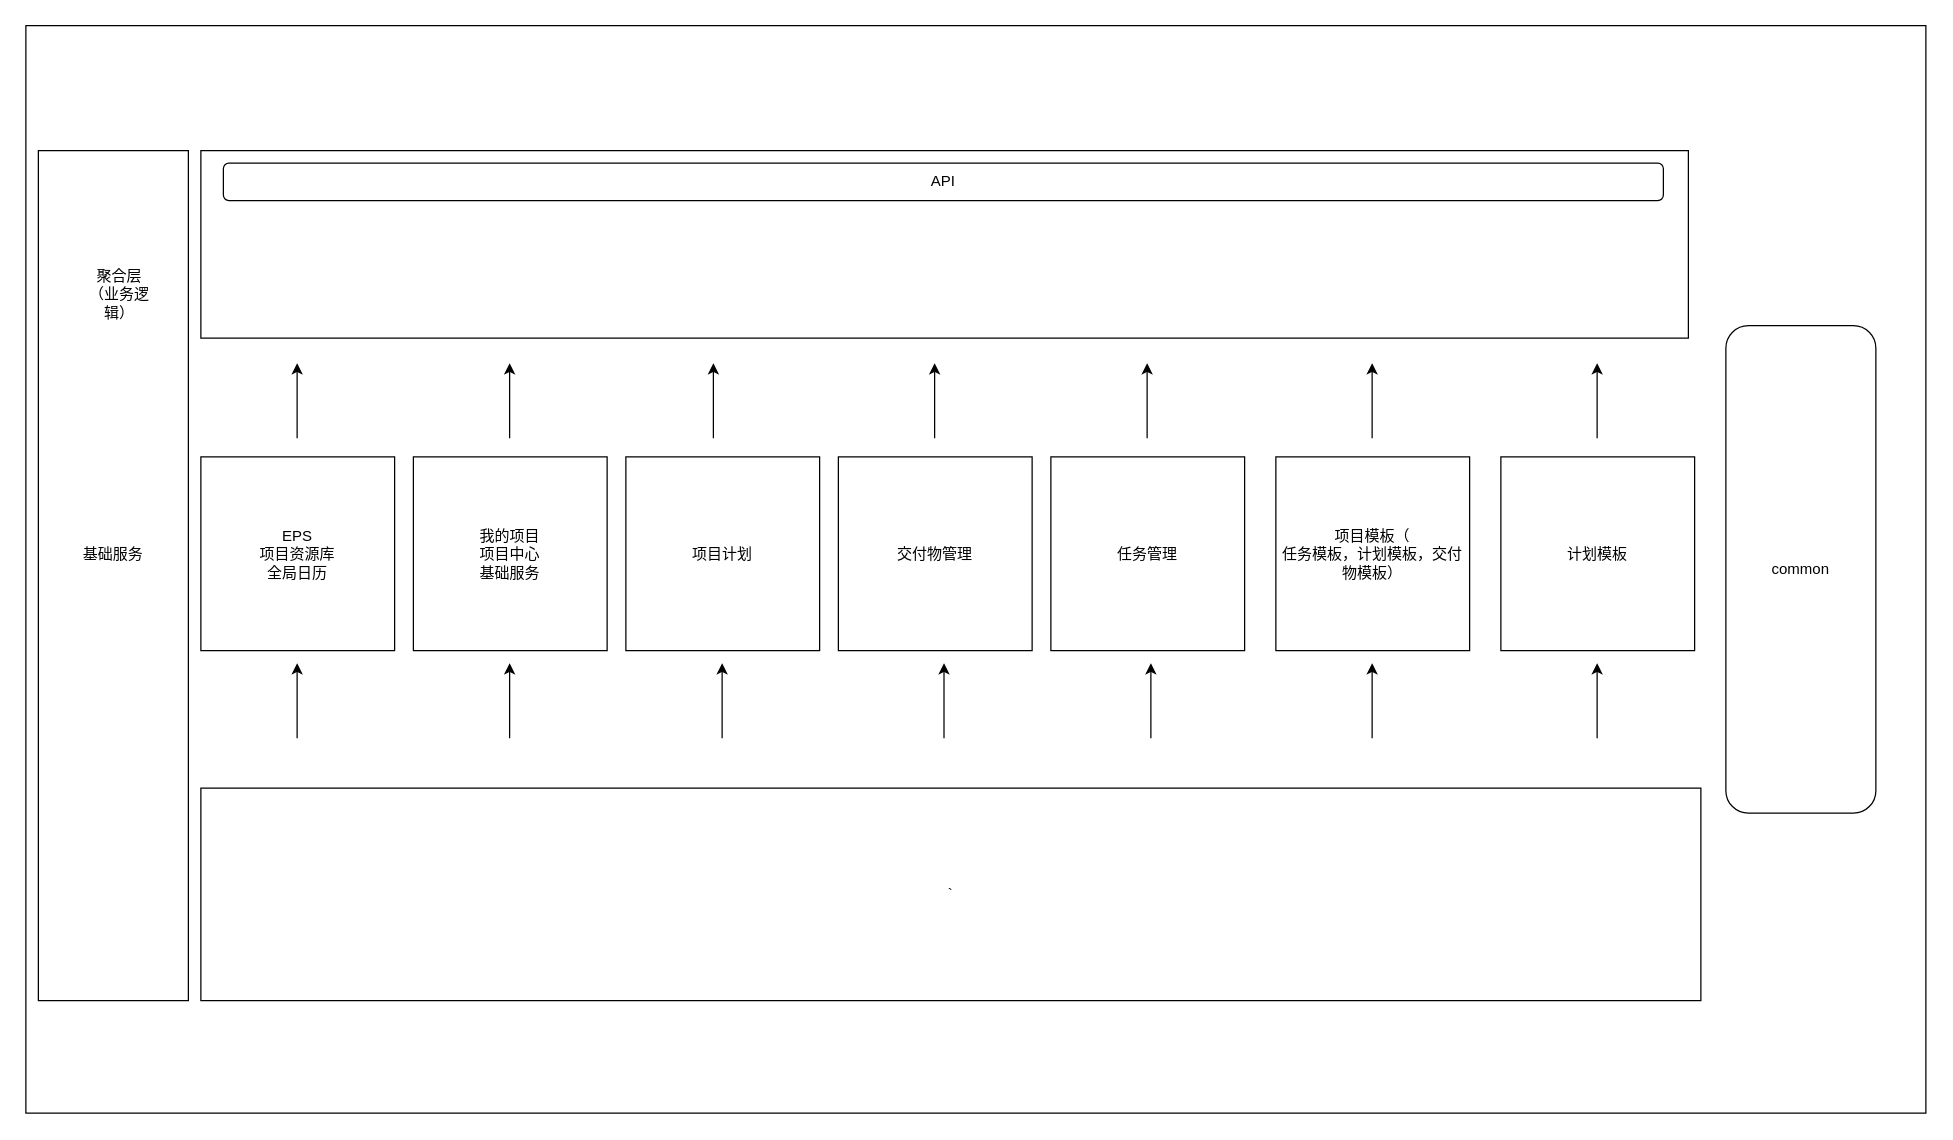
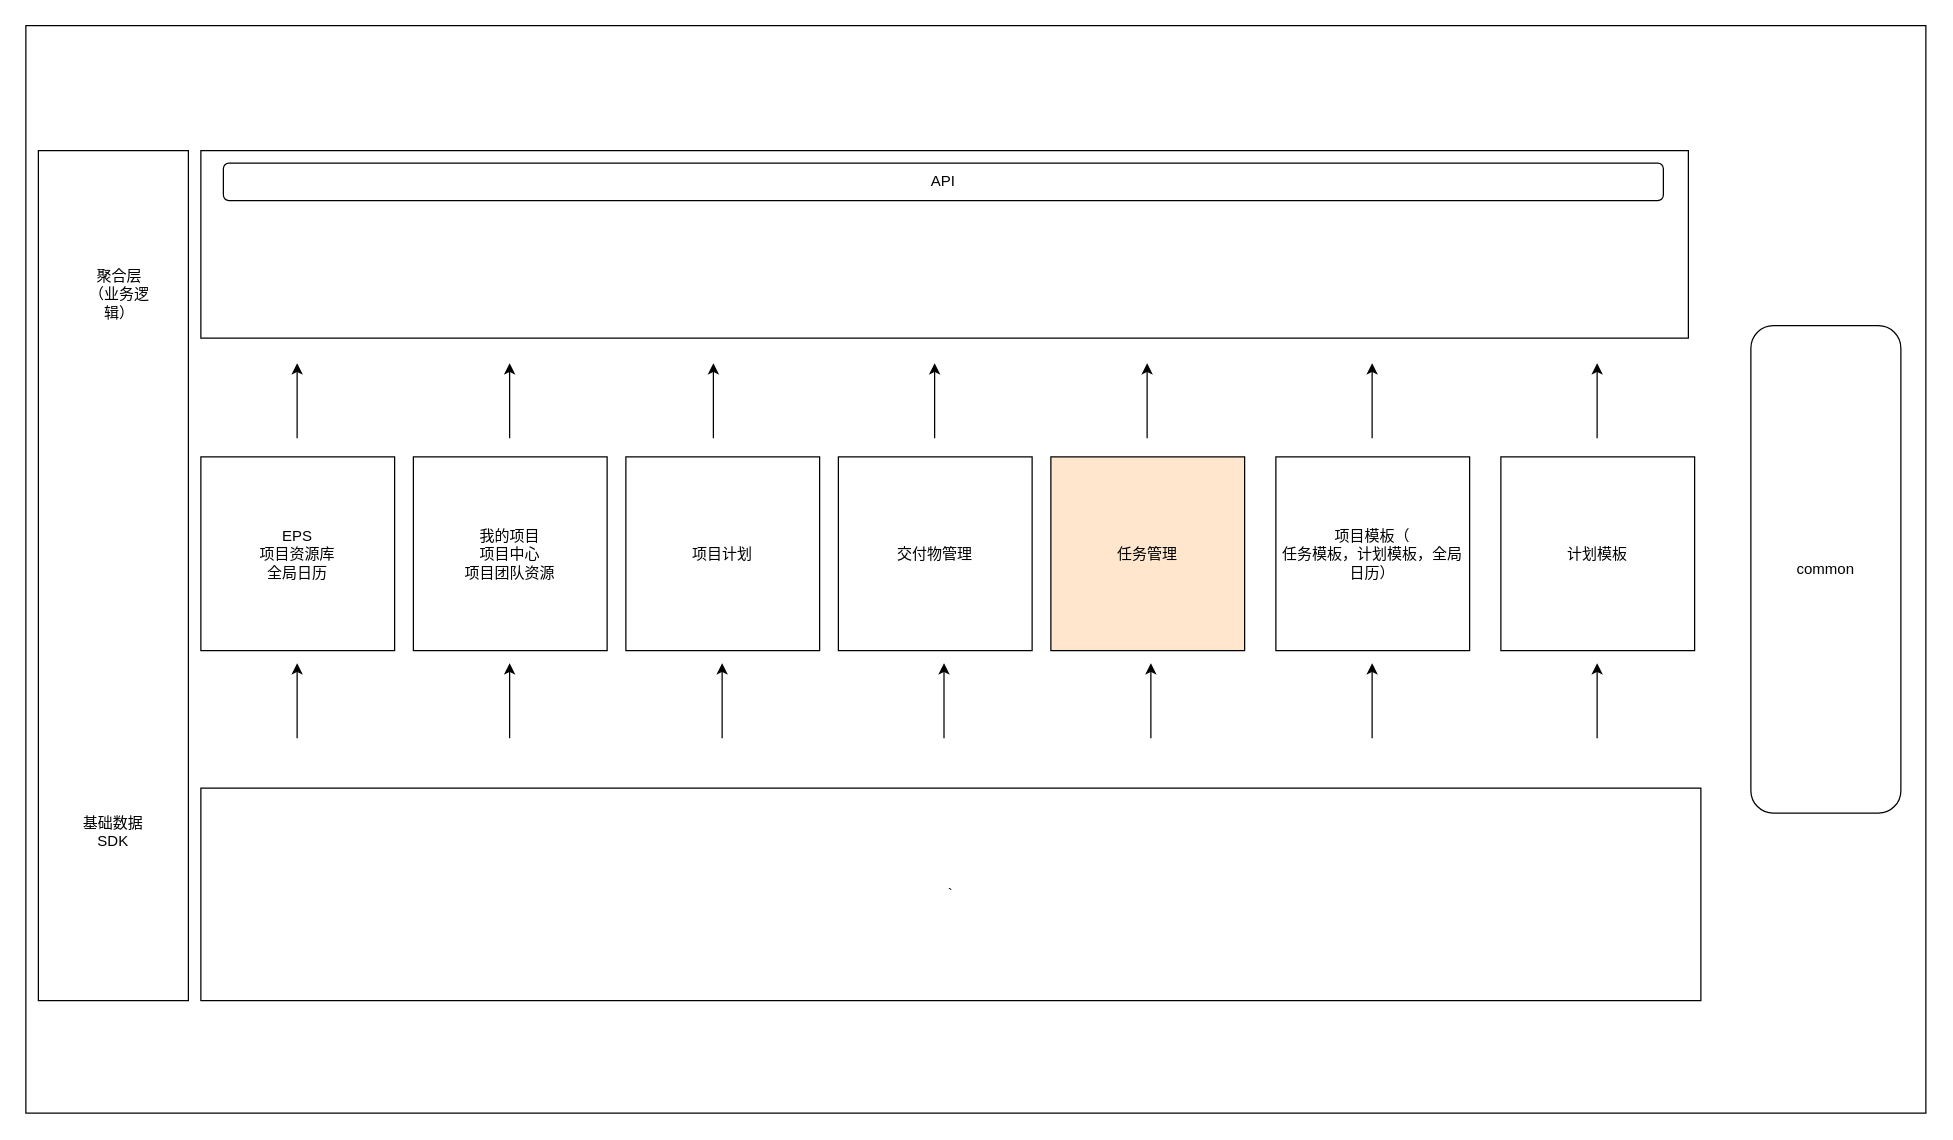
  <mxCell id="0" />
  <mxCell id="1" parent="0" />
  <mxCell id="2" value="s" style="rounded=0;whiteSpace=wrap;html=1;" parent="1" vertex="1"><mxGeometry x="20" y="20" width="1520" height="870" as="geometry" /></mxCell>
  <mxCell id="3" value="`" style="rounded=0;whiteSpace=wrap;html=1;" parent="1" vertex="1"><mxGeometry x="160" y="630" width="1200" height="170" as="geometry" /></mxCell>
  <mxCell id="4" value="EPS&lt;br&gt;项目资源库&lt;br&gt;全局日历" style="whiteSpace=wrap;html=1;aspect=fixed;" parent="1" vertex="1"><mxGeometry x="160" y="365" width="155" height="155" as="geometry" /></mxCell>
  <mxCell id="5" value="" style="rounded=0;whiteSpace=wrap;html=1;" parent="1" vertex="1"><mxGeometry x="160" y="120" width="1190" height="150" as="geometry" /></mxCell>
- <mxCell id="6" value="我的项目&lt;br&gt;项目中心&lt;br&gt;基础服务" style="whiteSpace=wrap;html=1;aspect=fixed;" parent="1" vertex="1"><mxGeometry x="330" y="365" width="155" height="155" as="geometry" /></mxCell>
+ <mxCell id="6" value="我的项目&lt;br&gt;项目中心&lt;br&gt;项目团队资源" style="whiteSpace=wrap;html=1;aspect=fixed;" parent="1" vertex="1"><mxGeometry x="330" y="365" width="155" height="155" as="geometry" /></mxCell>
  <mxCell id="7" value="项目计划" style="whiteSpace=wrap;html=1;aspect=fixed;" parent="1" vertex="1"><mxGeometry x="500" y="365" width="155" height="155" as="geometry" /></mxCell>
  <mxCell id="8" value="交付物管理" style="whiteSpace=wrap;html=1;aspect=fixed;" parent="1" vertex="1"><mxGeometry x="670" y="365" width="155" height="155" as="geometry" /></mxCell>
- <mxCell id="9" value="任务管理" style="whiteSpace=wrap;html=1;aspect=fixed;" parent="1" vertex="1"><mxGeometry x="840" y="365" width="155" height="155" as="geometry" /></mxCell>
- <mxCell id="10" value="项目模板（&lt;br&gt;任务模板，计划模板，交付物模板）" style="whiteSpace=wrap;html=1;aspect=fixed;" parent="1" vertex="1"><mxGeometry x="1020" y="365" width="155" height="155" as="geometry" /></mxCell>
+ <mxCell id="9" value="任务管理" style="whiteSpace=wrap;html=1;aspect=fixed;fillColor=#ffe6cc;" parent="1" vertex="1"><mxGeometry x="840" y="365" width="155" height="155" as="geometry" /></mxCell>
+ <mxCell id="10" value="项目模板（&lt;br&gt;任务模板，计划模板，全局日历）" style="whiteSpace=wrap;html=1;aspect=fixed;" parent="1" vertex="1"><mxGeometry x="1020" y="365" width="155" height="155" as="geometry" /></mxCell>
  <mxCell id="11" value="计划模板" style="whiteSpace=wrap;html=1;aspect=fixed;" parent="1" vertex="1"><mxGeometry x="1200" y="365" width="155" height="155" as="geometry" /></mxCell>
  <mxCell id="12" value="" style="rounded=0;whiteSpace=wrap;html=1;" parent="1" vertex="1"><mxGeometry x="30" y="120" width="120" height="680" as="geometry" /></mxCell>
  <mxCell id="13" value="聚合层（业务逻辑）" style="text;html=1;strokeColor=none;fillColor=none;align=center;verticalAlign=middle;whiteSpace=wrap;rounded=0;" parent="1" vertex="1"><mxGeometry x="65" y="220" width="60" height="30" as="geometry" /></mxCell>
- <mxCell id="14" value="基础服务" style="text;html=1;strokeColor=none;fillColor=none;align=center;verticalAlign=middle;whiteSpace=wrap;rounded=0;" parent="1" vertex="1"><mxGeometry x="60" y="427.5" width="60" height="30" as="geometry" /></mxCell>
+ <mxCell id="15" value="基础数据&lt;br&gt;SDK" style="text;html=1;strokeColor=none;fillColor=none;align=center;verticalAlign=middle;whiteSpace=wrap;rounded=0;" parent="1" vertex="1"><mxGeometry x="60" y="650" width="60" height="30" as="geometry" /></mxCell>
  <mxCell id="16" value="API" style="rounded=1;whiteSpace=wrap;html=1;" parent="1" vertex="1"><mxGeometry x="178" y="130" width="1152" height="30" as="geometry" /></mxCell>
  <mxCell id="17" value="" style="endArrow=classic;html=1;rounded=0;" parent="1" edge="1"><mxGeometry width="50" height="50" relative="1" as="geometry"><mxPoint x="754.5" y="590" as="sourcePoint" /><mxPoint x="754.5" y="530" as="targetPoint" /></mxGeometry></mxCell>
  <mxCell id="18" value="" style="endArrow=classic;html=1;rounded=0;" parent="1" edge="1"><mxGeometry width="50" height="50" relative="1" as="geometry"><mxPoint x="577" y="590" as="sourcePoint" /><mxPoint x="577" y="530" as="targetPoint" /></mxGeometry></mxCell>
  <mxCell id="19" value="" style="endArrow=classic;html=1;rounded=0;" parent="1" edge="1"><mxGeometry width="50" height="50" relative="1" as="geometry"><mxPoint x="407" y="590" as="sourcePoint" /><mxPoint x="407" y="530" as="targetPoint" /></mxGeometry></mxCell>
  <mxCell id="20" value="" style="endArrow=classic;html=1;rounded=0;" parent="1" edge="1"><mxGeometry width="50" height="50" relative="1" as="geometry"><mxPoint x="237" y="590" as="sourcePoint" /><mxPoint x="237" y="530" as="targetPoint" /></mxGeometry></mxCell>
  <mxCell id="21" value="" style="endArrow=classic;html=1;rounded=0;" parent="1" edge="1"><mxGeometry width="50" height="50" relative="1" as="geometry"><mxPoint x="920" y="590" as="sourcePoint" /><mxPoint x="920" y="530" as="targetPoint" /></mxGeometry></mxCell>
  <mxCell id="22" value="" style="endArrow=classic;html=1;rounded=0;" parent="1" edge="1"><mxGeometry width="50" height="50" relative="1" as="geometry"><mxPoint x="1097" y="590" as="sourcePoint" /><mxPoint x="1097" y="530" as="targetPoint" /></mxGeometry></mxCell>
  <mxCell id="23" value="" style="endArrow=classic;html=1;rounded=0;" parent="1" edge="1"><mxGeometry width="50" height="50" relative="1" as="geometry"><mxPoint x="1277" y="590" as="sourcePoint" /><mxPoint x="1277" y="530" as="targetPoint" /></mxGeometry></mxCell>
  <mxCell id="24" value="" style="endArrow=classic;html=1;rounded=0;" parent="1" edge="1"><mxGeometry width="50" height="50" relative="1" as="geometry"><mxPoint x="237" y="350" as="sourcePoint" /><mxPoint x="237" y="290" as="targetPoint" /></mxGeometry></mxCell>
  <mxCell id="25" value="" style="endArrow=classic;html=1;rounded=0;" parent="1" edge="1"><mxGeometry width="50" height="50" relative="1" as="geometry"><mxPoint x="407" y="350" as="sourcePoint" /><mxPoint x="407" y="290" as="targetPoint" /></mxGeometry></mxCell>
  <mxCell id="26" value="" style="endArrow=classic;html=1;rounded=0;" parent="1" edge="1"><mxGeometry width="50" height="50" relative="1" as="geometry"><mxPoint x="570" y="350" as="sourcePoint" /><mxPoint x="570" y="290" as="targetPoint" /></mxGeometry></mxCell>
  <mxCell id="27" value="" style="endArrow=classic;html=1;rounded=0;" parent="1" edge="1"><mxGeometry width="50" height="50" relative="1" as="geometry"><mxPoint x="747" y="350" as="sourcePoint" /><mxPoint x="747" y="290" as="targetPoint" /></mxGeometry></mxCell>
  <mxCell id="28" value="" style="endArrow=classic;html=1;rounded=0;" parent="1" edge="1"><mxGeometry width="50" height="50" relative="1" as="geometry"><mxPoint x="1277" y="350" as="sourcePoint" /><mxPoint x="1277" y="290" as="targetPoint" /></mxGeometry></mxCell>
  <mxCell id="29" value="" style="endArrow=classic;html=1;rounded=0;" parent="1" edge="1"><mxGeometry width="50" height="50" relative="1" as="geometry"><mxPoint x="917" y="350" as="sourcePoint" /><mxPoint x="917" y="290" as="targetPoint" /></mxGeometry></mxCell>
  <mxCell id="30" value="" style="endArrow=classic;html=1;rounded=0;" parent="1" edge="1"><mxGeometry width="50" height="50" relative="1" as="geometry"><mxPoint x="1097" y="350" as="sourcePoint" /><mxPoint x="1097" y="290" as="targetPoint" /></mxGeometry></mxCell>
- <mxCell id="31" value="common&lt;br&gt;" style="rounded=1;whiteSpace=wrap;html=1;" parent="1" vertex="1"><mxGeometry x="1380" y="260" width="120" height="390" as="geometry" /></mxCell>
+ <mxCell id="31" value="common&lt;br&gt;" style="rounded=1;whiteSpace=wrap;html=1;" parent="1" vertex="1"><mxGeometry x="1400" y="260" width="120" height="390" as="geometry" /></mxCell>
